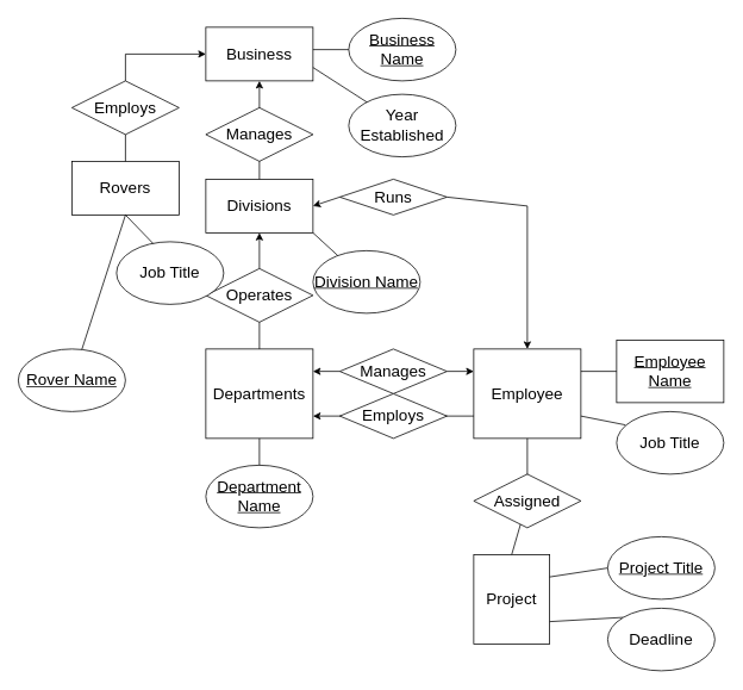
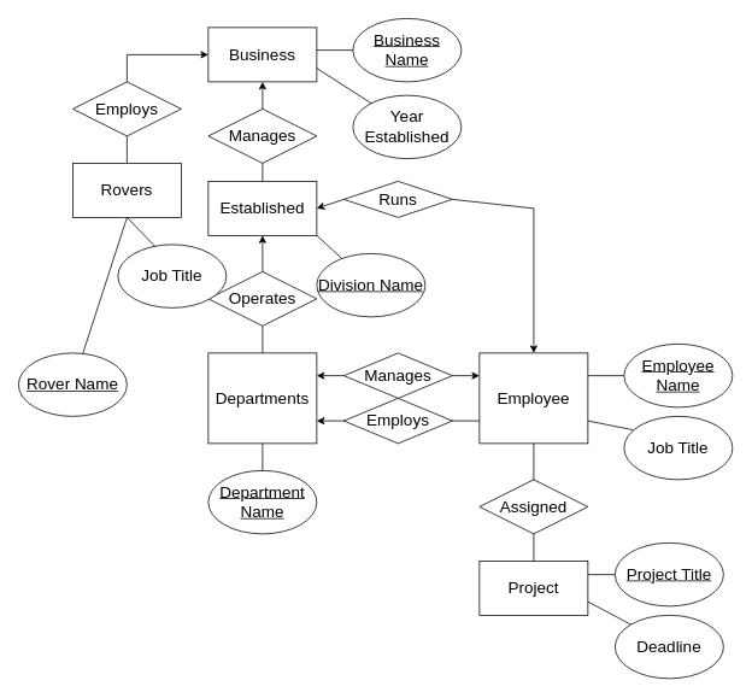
  <mxCell id="0" />
  <mxCell id="1" parent="0" />
  <mxCell id="2" value="&lt;font style=&quot;font-size: 18px&quot;&gt;Departments&lt;/font&gt;" style="rounded=0;whiteSpace=wrap;html=1;" parent="1" vertex="1"><mxGeometry x="230" y="390" width="120" height="100" as="geometry" /></mxCell>
  <mxCell id="3" value="Manages" style="rhombus;whiteSpace=wrap;html=1;fontSize=18;" parent="1" vertex="1"><mxGeometry x="380" y="390" width="120" height="50" as="geometry" /></mxCell>
  <mxCell id="4" value="&lt;font style=&quot;font-size: 18px&quot;&gt;Employee&lt;/font&gt;" style="rounded=0;whiteSpace=wrap;html=1;" parent="1" vertex="1"><mxGeometry x="530" y="390" width="120" height="100" as="geometry" /></mxCell>
  <mxCell id="5" value="" style="endArrow=classic;html=1;rounded=0;fontSize=16;exitX=0.5;exitY=0;exitDx=0;exitDy=0;startArrow=none;entryX=0.5;entryY=1;entryDx=0;entryDy=0;" parent="1" source="16" edge="1" target="10"><mxGeometry width="50" height="50" relative="1" as="geometry"><mxPoint x="340" y="580" as="sourcePoint" /><mxPoint x="290" y="330" as="targetPoint" /></mxGeometry></mxCell>
  <mxCell id="6" value="&lt;font style=&quot;font-size: 18px&quot;&gt;Business&lt;/font&gt;" style="rounded=0;whiteSpace=wrap;html=1;" parent="1" vertex="1"><mxGeometry x="230" y="30" width="120" height="60" as="geometry" /></mxCell>
  <mxCell id="7" value="" style="endArrow=classic;html=1;rounded=0;entryX=1;entryY=0.25;entryDx=0;entryDy=0;" parent="1" source="3" target="2" edge="1"><mxGeometry width="50" height="50" relative="1" as="geometry"><mxPoint x="390" y="580" as="sourcePoint" /><mxPoint x="440" y="530" as="targetPoint" /></mxGeometry></mxCell>
  <mxCell id="8" value="&lt;font style=&quot;font-size: 18px&quot;&gt;Rovers&lt;/font&gt;" style="rounded=0;whiteSpace=wrap;html=1;" parent="1" vertex="1"><mxGeometry x="80" y="180" width="120" height="60" as="geometry" /></mxCell>
  <mxCell id="9" value="" style="endArrow=classic;html=1;rounded=0;fontSize=16;exitX=0.5;exitY=0;exitDx=0;exitDy=0;entryX=0;entryY=0.5;entryDx=0;entryDy=0;startArrow=none;" parent="1" source="14" target="6" edge="1"><mxGeometry width="50" height="50" relative="1" as="geometry"><mxPoint x="200" y="580" as="sourcePoint" /><mxPoint x="140" y="120" as="targetPoint" /><Array as="points"><mxPoint x="140" y="60" /></Array></mxGeometry></mxCell>
- <mxCell id="10" value="&lt;font style=&quot;font-size: 18px&quot;&gt;Divisions&lt;/font&gt;" style="rounded=0;whiteSpace=wrap;html=1;" parent="1" vertex="1"><mxGeometry x="230" y="200" width="120" height="60" as="geometry" /></mxCell>
+ <mxCell id="10" value="&lt;font style=&quot;font-size: 18px&quot;&gt;Established&lt;/font&gt;" style="rounded=0;whiteSpace=wrap;html=1;" parent="1" vertex="1"><mxGeometry x="230" y="200" width="120" height="60" as="geometry" /></mxCell>
  <mxCell id="11" value="" style="endArrow=classic;html=1;rounded=0;fontSize=16;exitX=0.5;exitY=0;exitDx=0;exitDy=0;entryX=0.5;entryY=1;entryDx=0;entryDy=0;" parent="1" source="10" target="6" edge="1"><mxGeometry width="50" height="50" relative="1" as="geometry"><mxPoint x="340" y="480" as="sourcePoint" /><mxPoint x="290" y="240" as="targetPoint" /></mxGeometry></mxCell>
- <mxCell id="12" value="&lt;font style=&quot;font-size: 18px&quot;&gt;Project&lt;/font&gt;" style="rounded=0;whiteSpace=wrap;html=1;" parent="1" vertex="1"><mxGeometry x="530" y="620" width="85" height="100" as="geometry" /></mxCell>
+ <mxCell id="12" value="&lt;font style=&quot;font-size: 18px&quot;&gt;Project&lt;/font&gt;" style="rounded=0;whiteSpace=wrap;html=1;" parent="1" vertex="1"><mxGeometry x="530" y="620" width="120" height="60" as="geometry" /></mxCell>
  <mxCell id="13" value="Manages" style="rhombus;whiteSpace=wrap;html=1;fontSize=18;" vertex="1" parent="1"><mxGeometry x="230" y="120" width="120" height="60" as="geometry" /></mxCell>
  <mxCell id="14" value="Employs" style="rhombus;whiteSpace=wrap;html=1;fontSize=18;" vertex="1" parent="1"><mxGeometry x="80" y="90" width="120" height="60" as="geometry" /></mxCell>
  <mxCell id="15" value="" style="endArrow=none;html=1;rounded=0;fontSize=16;exitX=0.5;exitY=0;exitDx=0;exitDy=0;entryX=0.5;entryY=1;entryDx=0;entryDy=0;" edge="1" parent="1" source="8" target="14"><mxGeometry width="50" height="50" relative="1" as="geometry"><mxPoint x="140" y="200" as="sourcePoint" /><mxPoint x="230" y="60" as="targetPoint" /><Array as="points" /></mxGeometry></mxCell>
  <mxCell id="16" value="Operates" style="rhombus;whiteSpace=wrap;html=1;fontSize=18;" vertex="1" parent="1"><mxGeometry x="230" y="300" width="120" height="60" as="geometry" /></mxCell>
  <mxCell id="17" value="" style="endArrow=none;html=1;rounded=0;fontSize=16;exitX=0.5;exitY=0;exitDx=0;exitDy=0;" edge="1" parent="1" source="2" target="16"><mxGeometry width="50" height="50" relative="1" as="geometry"><mxPoint x="290" y="470" as="sourcePoint" /><mxPoint x="290" y="330" as="targetPoint" /></mxGeometry></mxCell>
  <mxCell id="18" value="Runs" style="rhombus;whiteSpace=wrap;html=1;fontSize=18;" vertex="1" parent="1"><mxGeometry x="380" y="200" width="120" height="40" as="geometry" /></mxCell>
  <mxCell id="19" value="" style="endArrow=classic;html=1;rounded=0;entryX=1;entryY=0.5;entryDx=0;entryDy=0;exitX=0;exitY=0.5;exitDx=0;exitDy=0;" edge="1" parent="1" source="18" target="10"><mxGeometry width="50" height="50" relative="1" as="geometry"><mxPoint x="400" y="430" as="sourcePoint" /><mxPoint x="360" y="430" as="targetPoint" /></mxGeometry></mxCell>
  <mxCell id="20" value="" style="endArrow=classic;html=1;rounded=0;exitX=1;exitY=0.5;exitDx=0;exitDy=0;entryX=0.5;entryY=0;entryDx=0;entryDy=0;" edge="1" parent="1" source="18" target="4"><mxGeometry width="50" height="50" relative="1" as="geometry"><mxPoint x="400" y="240" as="sourcePoint" /><mxPoint x="590" y="230" as="targetPoint" /><Array as="points"><mxPoint x="590" y="230" /></Array></mxGeometry></mxCell>
  <mxCell id="21" value="" style="endArrow=none;html=1;rounded=0;entryX=0.5;entryY=1;entryDx=0;entryDy=0;exitX=0.5;exitY=0;exitDx=0;exitDy=0;" edge="1" parent="1" source="26" target="4"><mxGeometry width="50" height="50" relative="1" as="geometry"><mxPoint x="300" y="430" as="sourcePoint" /><mxPoint x="350" y="380" as="targetPoint" /></mxGeometry></mxCell>
  <mxCell id="22" value="" style="endArrow=none;html=1;rounded=0;exitX=0.5;exitY=0;exitDx=0;exitDy=0;startArrow=none;" edge="1" parent="1" source="26"><mxGeometry width="50" height="50" relative="1" as="geometry"><mxPoint x="600" y="490" as="sourcePoint" /><mxPoint x="590" y="540" as="targetPoint" /></mxGeometry></mxCell>
  <mxCell id="23" value="" style="endArrow=classic;html=1;rounded=0;entryX=0;entryY=0.25;entryDx=0;entryDy=0;exitX=1;exitY=0.5;exitDx=0;exitDy=0;" edge="1" parent="1" source="3" target="4"><mxGeometry width="50" height="50" relative="1" as="geometry"><mxPoint x="390" y="415" as="sourcePoint" /><mxPoint x="360" y="415" as="targetPoint" /></mxGeometry></mxCell>
  <mxCell id="24" value="" style="endArrow=classic;html=1;rounded=0;fontSize=16;exitX=0;exitY=0.75;exitDx=0;exitDy=0;startArrow=none;entryX=1;entryY=0.75;entryDx=0;entryDy=0;" edge="1" parent="1" source="4" target="2"><mxGeometry width="50" height="50" relative="1" as="geometry"><mxPoint x="300" y="310" as="sourcePoint" /><mxPoint x="300" y="270" as="targetPoint" /></mxGeometry></mxCell>
  <mxCell id="25" value="Employs" style="rhombus;whiteSpace=wrap;html=1;fontSize=18;" vertex="1" parent="1"><mxGeometry x="380" y="440" width="120" height="50" as="geometry" /></mxCell>
  <mxCell id="26" value="Assigned" style="rhombus;whiteSpace=wrap;html=1;fontSize=18;" parent="1" vertex="1"><mxGeometry x="530" y="530" width="120" height="60" as="geometry" /></mxCell>
  <mxCell id="27" value="" style="endArrow=none;html=1;rounded=0;exitX=0.5;exitY=0;exitDx=0;exitDy=0;" edge="1" parent="1" source="12" target="26"><mxGeometry width="50" height="50" relative="1" as="geometry"><mxPoint x="590" y="620" as="sourcePoint" /><mxPoint x="590" y="540" as="targetPoint" /></mxGeometry></mxCell>
- <mxCell id="28" value="&lt;font style=&quot;font-size: 18px&quot;&gt;&lt;u&gt;Employee&lt;br&gt;Name&lt;/u&gt;&lt;br&gt;&lt;/font&gt;" style="whiteSpace=wrap;html=1;rounded=0;" vertex="1" parent="1"><mxGeometry x="690" y="380" width="120" height="70" as="geometry" /></mxCell>
+ <mxCell id="28" value="&lt;font style=&quot;font-size: 18px&quot;&gt;&lt;u&gt;Employee&lt;br&gt;Name&lt;/u&gt;&lt;br&gt;&lt;/font&gt;" style="ellipse;whiteSpace=wrap;html=1;" vertex="1" parent="1"><mxGeometry x="690" y="380" width="120" height="70" as="geometry" /></mxCell>
  <mxCell id="29" value="" style="endArrow=none;html=1;rounded=0;fontSize=18;exitX=1;exitY=0.25;exitDx=0;exitDy=0;entryX=0;entryY=0.5;entryDx=0;entryDy=0;" edge="1" parent="1" source="4" target="28"><mxGeometry width="50" height="50" relative="1" as="geometry"><mxPoint x="540" y="420" as="sourcePoint" /><mxPoint x="590" y="370" as="targetPoint" /></mxGeometry></mxCell>
  <mxCell id="30" value="" style="endArrow=none;html=1;rounded=0;fontSize=18;exitX=1;exitY=0.25;exitDx=0;exitDy=0;" edge="1" parent="1" source="12"><mxGeometry width="50" height="50" relative="1" as="geometry"><mxPoint x="660" y="425" as="sourcePoint" /><mxPoint x="680" y="635" as="targetPoint" /></mxGeometry></mxCell>
  <mxCell id="31" value="&lt;font style=&quot;font-size: 18px&quot;&gt;&lt;u&gt;Project Title&lt;/u&gt;&lt;br&gt;&lt;/font&gt;" style="ellipse;whiteSpace=wrap;html=1;" vertex="1" parent="1"><mxGeometry x="680" y="600" width="120" height="70" as="geometry" /></mxCell>
  <mxCell id="32" value="" style="endArrow=none;html=1;rounded=0;fontSize=18;exitX=1;exitY=0.75;exitDx=0;exitDy=0;entryX=0;entryY=0;entryDx=0;entryDy=0;" edge="1" parent="1" source="12" target="33"><mxGeometry width="50" height="50" relative="1" as="geometry"><mxPoint x="660" y="645" as="sourcePoint" /><mxPoint x="690" y="690" as="targetPoint" /></mxGeometry></mxCell>
  <mxCell id="33" value="&lt;font style=&quot;font-size: 18px&quot;&gt;Deadline&lt;br&gt;&lt;/font&gt;" style="ellipse;whiteSpace=wrap;html=1;" vertex="1" parent="1"><mxGeometry x="680" y="680" width="120" height="70" as="geometry" /></mxCell>
  <mxCell id="34" value="" style="endArrow=none;html=1;rounded=0;fontSize=18;exitX=1;exitY=0.75;exitDx=0;exitDy=0;entryX=0.083;entryY=0.214;entryDx=0;entryDy=0;entryPerimeter=0;" edge="1" parent="1" source="4" target="35"><mxGeometry width="50" height="50" relative="1" as="geometry"><mxPoint x="660" y="425" as="sourcePoint" /><mxPoint x="700" y="465" as="targetPoint" /></mxGeometry></mxCell>
  <mxCell id="35" value="&lt;font style=&quot;font-size: 18px&quot;&gt;Job Title&lt;br&gt;&lt;/font&gt;" style="ellipse;whiteSpace=wrap;html=1;" vertex="1" parent="1"><mxGeometry x="690" y="460" width="120" height="70" as="geometry" /></mxCell>
  <mxCell id="36" value="&lt;font style=&quot;font-size: 18px&quot;&gt;&lt;u&gt;Business Name&lt;/u&gt;&lt;br&gt;&lt;/font&gt;" style="ellipse;whiteSpace=wrap;html=1;" vertex="1" parent="1"><mxGeometry x="390" width="120" height="70" as="geometry" y="20" /></mxCell>
  <mxCell id="37" value="" style="endArrow=none;html=1;rounded=0;fontSize=18;exitX=1;exitY=0.25;exitDx=0;exitDy=0;entryX=0;entryY=0.5;entryDx=0;entryDy=0;" edge="1" parent="1" target="36"><mxGeometry width="50" height="50" relative="1" as="geometry"><mxPoint x="350" y="55" as="sourcePoint" /><mxPoint x="290" y="10" as="targetPoint" /></mxGeometry></mxCell>
  <mxCell id="38" value="" style="endArrow=none;html=1;rounded=0;fontSize=18;exitX=1;exitY=0.75;exitDx=0;exitDy=0;" edge="1" parent="1" source="6"><mxGeometry width="50" height="50" relative="1" as="geometry"><mxPoint x="360" y="100" as="sourcePoint" /><mxPoint x="420" y="120" as="targetPoint" /></mxGeometry></mxCell>
  <mxCell id="39" value="&lt;font style=&quot;font-size: 18px&quot;&gt;Year Established&lt;br&gt;&lt;/font&gt;" style="ellipse;whiteSpace=wrap;html=1;" vertex="1" parent="1"><mxGeometry x="390" y="105" width="120" height="70" as="geometry" /></mxCell>
  <mxCell id="40" value="&lt;font style=&quot;font-size: 18px&quot;&gt;&lt;u&gt;Rover Name&lt;/u&gt;&lt;br&gt;&lt;/font&gt;" style="ellipse;whiteSpace=wrap;html=1;" vertex="1" parent="1"><mxGeometry x="20" y="390" width="120" height="70" as="geometry" /></mxCell>
  <mxCell id="41" value="&lt;font style=&quot;font-size: 18px&quot;&gt;Job Title&lt;br&gt;&lt;/font&gt;" style="ellipse;whiteSpace=wrap;html=1;" vertex="1" parent="1"><mxGeometry x="130" y="270" width="120" height="70" as="geometry" /></mxCell>
  <mxCell id="42" value="" style="endArrow=none;html=1;rounded=0;fontSize=18;exitX=0.5;exitY=1;exitDx=0;exitDy=0;" edge="1" parent="1" source="8" target="40"><mxGeometry width="50" height="50" relative="1" as="geometry"><mxPoint x="660" y="425" as="sourcePoint" /><mxPoint x="700" y="425" as="targetPoint" /></mxGeometry></mxCell>
  <mxCell id="43" value="" style="endArrow=none;html=1;rounded=0;fontSize=18;entryX=0.342;entryY=0.029;entryDx=0;entryDy=0;entryPerimeter=0;" edge="1" parent="1" target="41"><mxGeometry width="50" height="50" relative="1" as="geometry"><mxPoint x="140" y="240" as="sourcePoint" /><mxPoint x="111.917" y="285.363" as="targetPoint" /></mxGeometry></mxCell>
  <mxCell id="44" value="&lt;font style=&quot;font-size: 18px&quot;&gt;&lt;u&gt;Department Name&lt;/u&gt;&lt;br&gt;&lt;/font&gt;" style="ellipse;whiteSpace=wrap;html=1;" vertex="1" parent="1"><mxGeometry x="230" y="520" width="120" height="70" as="geometry" /></mxCell>
  <mxCell id="45" value="" style="endArrow=none;html=1;rounded=0;fontSize=18;exitX=0.5;exitY=1;exitDx=0;exitDy=0;entryX=0.5;entryY=0;entryDx=0;entryDy=0;" edge="1" parent="1" source="2" target="44"><mxGeometry width="50" height="50" relative="1" as="geometry"><mxPoint x="660" y="425" as="sourcePoint" /><mxPoint x="700" y="425" as="targetPoint" /></mxGeometry></mxCell>
  <mxCell id="46" value="&lt;font style=&quot;font-size: 18px&quot;&gt;&lt;u&gt;Division Name&lt;/u&gt;&lt;br&gt;&lt;/font&gt;" style="ellipse;whiteSpace=wrap;html=1;" vertex="1" parent="1"><mxGeometry x="350" y="280" width="120" height="70" as="geometry" /></mxCell>
  <mxCell id="47" value="" style="endArrow=none;html=1;rounded=0;fontSize=18;exitX=1;exitY=1;exitDx=0;exitDy=0;" edge="1" parent="1" target="46" source="10"><mxGeometry width="50" height="50" relative="1" as="geometry"><mxPoint x="410" y="250" as="sourcePoint" /><mxPoint x="820" y="185" as="targetPoint" /></mxGeometry></mxCell>
